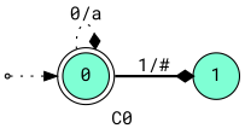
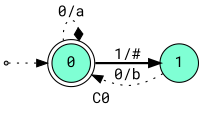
  digraph {
    fontname="Roboto Mono"
    label=C0
    rankdir=LR
    node [fillcolor=aquamarine fontname="Roboto Mono" style=filled]
    edge [arrowhead=normal fontname="Roboto Mono" style=dotted]
    init0 [fillcolor=lightgrey shape=point]
    0 [shape=doublecircle]
    1 [shape=circle]
    init0 -> 0
    0 -> 0 [arrowhead=diamond label="0/a"]
-   0 -> 1 [arrowhead=diamond label="1/#" style=bold]
+   0 -> 1 [label="1/#" style=bold]
+   1 -> 0 [label="0/b"]
  }
